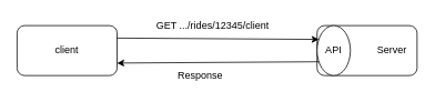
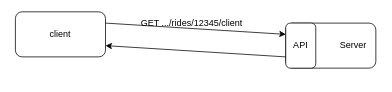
  <mxCell id="0" />
  <mxCell id="1" parent="0" />
- <mxCell id="2" value="client" style="rounded=1;whiteSpace=wrap;html=1;" vertex="1" parent="1"><mxGeometry y="30" width="120" height="60" as="geometry" x="20" /></mxCell>
+ <mxCell id="2" value="client" style="rounded=1;whiteSpace=wrap;html=1;" vertex="1" parent="1"><mxGeometry x="20" y="15" width="120" height="60" as="geometry" /></mxCell>
  <mxCell id="3" value="" style="rounded=1;whiteSpace=wrap;html=1;" vertex="1" parent="1"><mxGeometry x="380" y="30" width="120" height="60" as="geometry" /></mxCell>
- <mxCell id="4" value="API" style="ellipse;whiteSpace=wrap;html=1;" vertex="1" parent="1"><mxGeometry x="380" y="30" width="40" height="60" as="geometry" /></mxCell>
+ <mxCell id="4" value="API" style="rounded=1;whiteSpace=wrap;html=1;" vertex="1" parent="1"><mxGeometry x="380" y="30" width="40" height="60" as="geometry" /></mxCell>
  <mxCell id="5" value="" style="endArrow=classic;html=1;entryX=0;entryY=0.25;entryDx=0;entryDy=0;exitX=1;exitY=0.25;exitDx=0;exitDy=0;" edge="1" parent="1" source="2" target="4"><mxGeometry width="50" height="50" relative="1" as="geometry"><mxPoint x="140" y="50" as="sourcePoint" /><mxPoint x="240" y="50" as="targetPoint" /></mxGeometry></mxCell>
  <mxCell id="6" value="" style="endArrow=classic;html=1;entryX=1;entryY=0.75;entryDx=0;entryDy=0;exitX=0;exitY=0.75;exitDx=0;exitDy=0;" edge="1" parent="1" source="4" target="2"><mxGeometry width="50" height="50" relative="1" as="geometry"><mxPoint x="160" y="150" as="sourcePoint" /><mxPoint x="210" y="100" as="targetPoint" /></mxGeometry></mxCell>
  <mxCell id="7" value="GET .../rides/12345/client" style="text;html=1;strokeColor=none;fillColor=none;align=center;verticalAlign=middle;whiteSpace=wrap;rounded=0;" vertex="1" parent="1"><mxGeometry x="150" width="210" height="20" as="geometry" y="20" /></mxCell>
  <mxCell id="8" value="Server" style="text;html=1;strokeColor=none;fillColor=none;align=center;verticalAlign=middle;whiteSpace=wrap;rounded=0;" vertex="1" parent="1"><mxGeometry x="450" y="50" width="40" height="20" as="geometry" /></mxCell>
- <mxCell id="9" value="Response" style="text;html=1;strokeColor=none;fillColor=none;align=center;verticalAlign=middle;whiteSpace=wrap;rounded=0;" vertex="1" parent="1"><mxGeometry x="220" y="80" width="40" height="20" as="geometry" /></mxCell>
